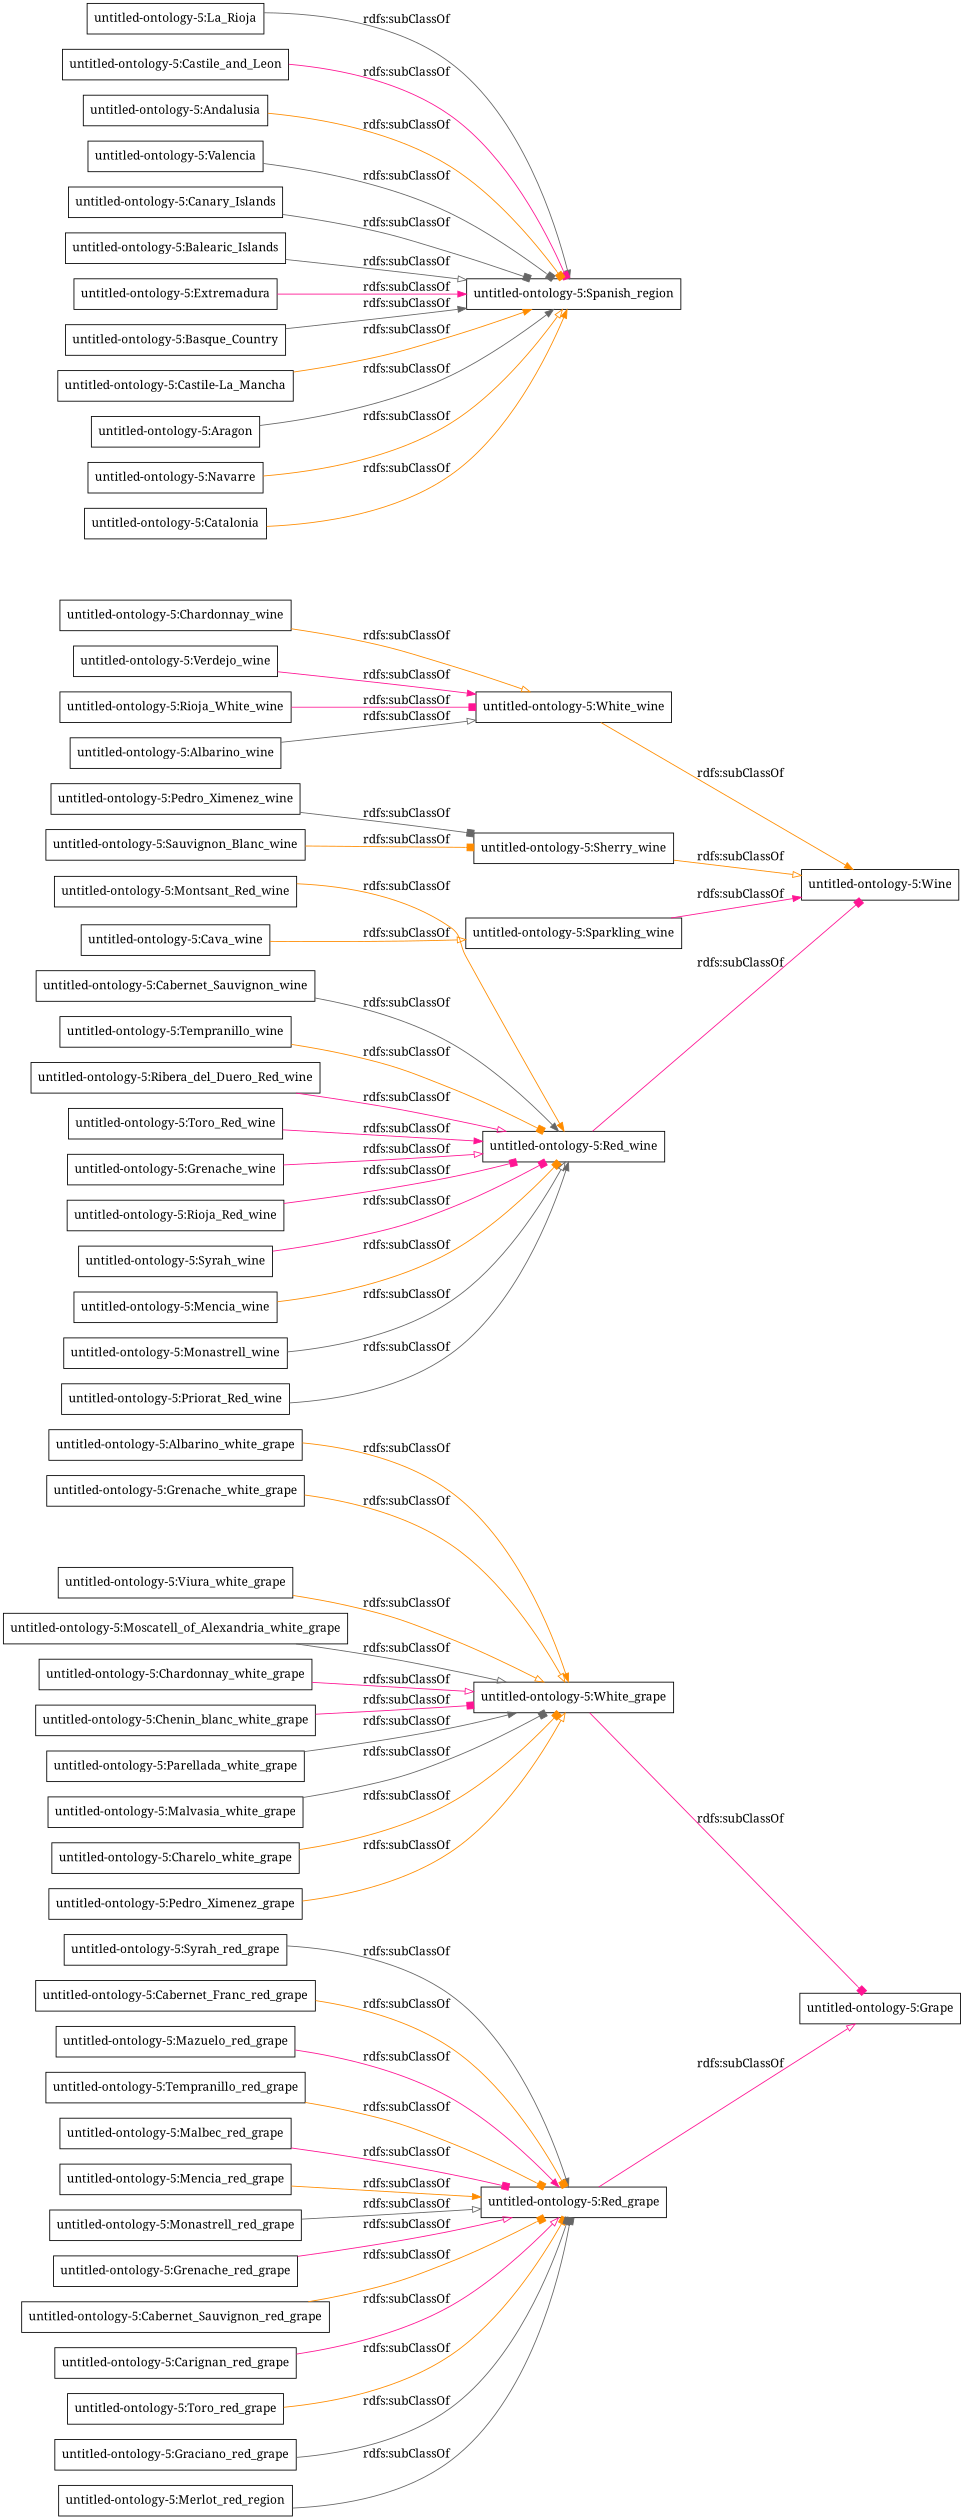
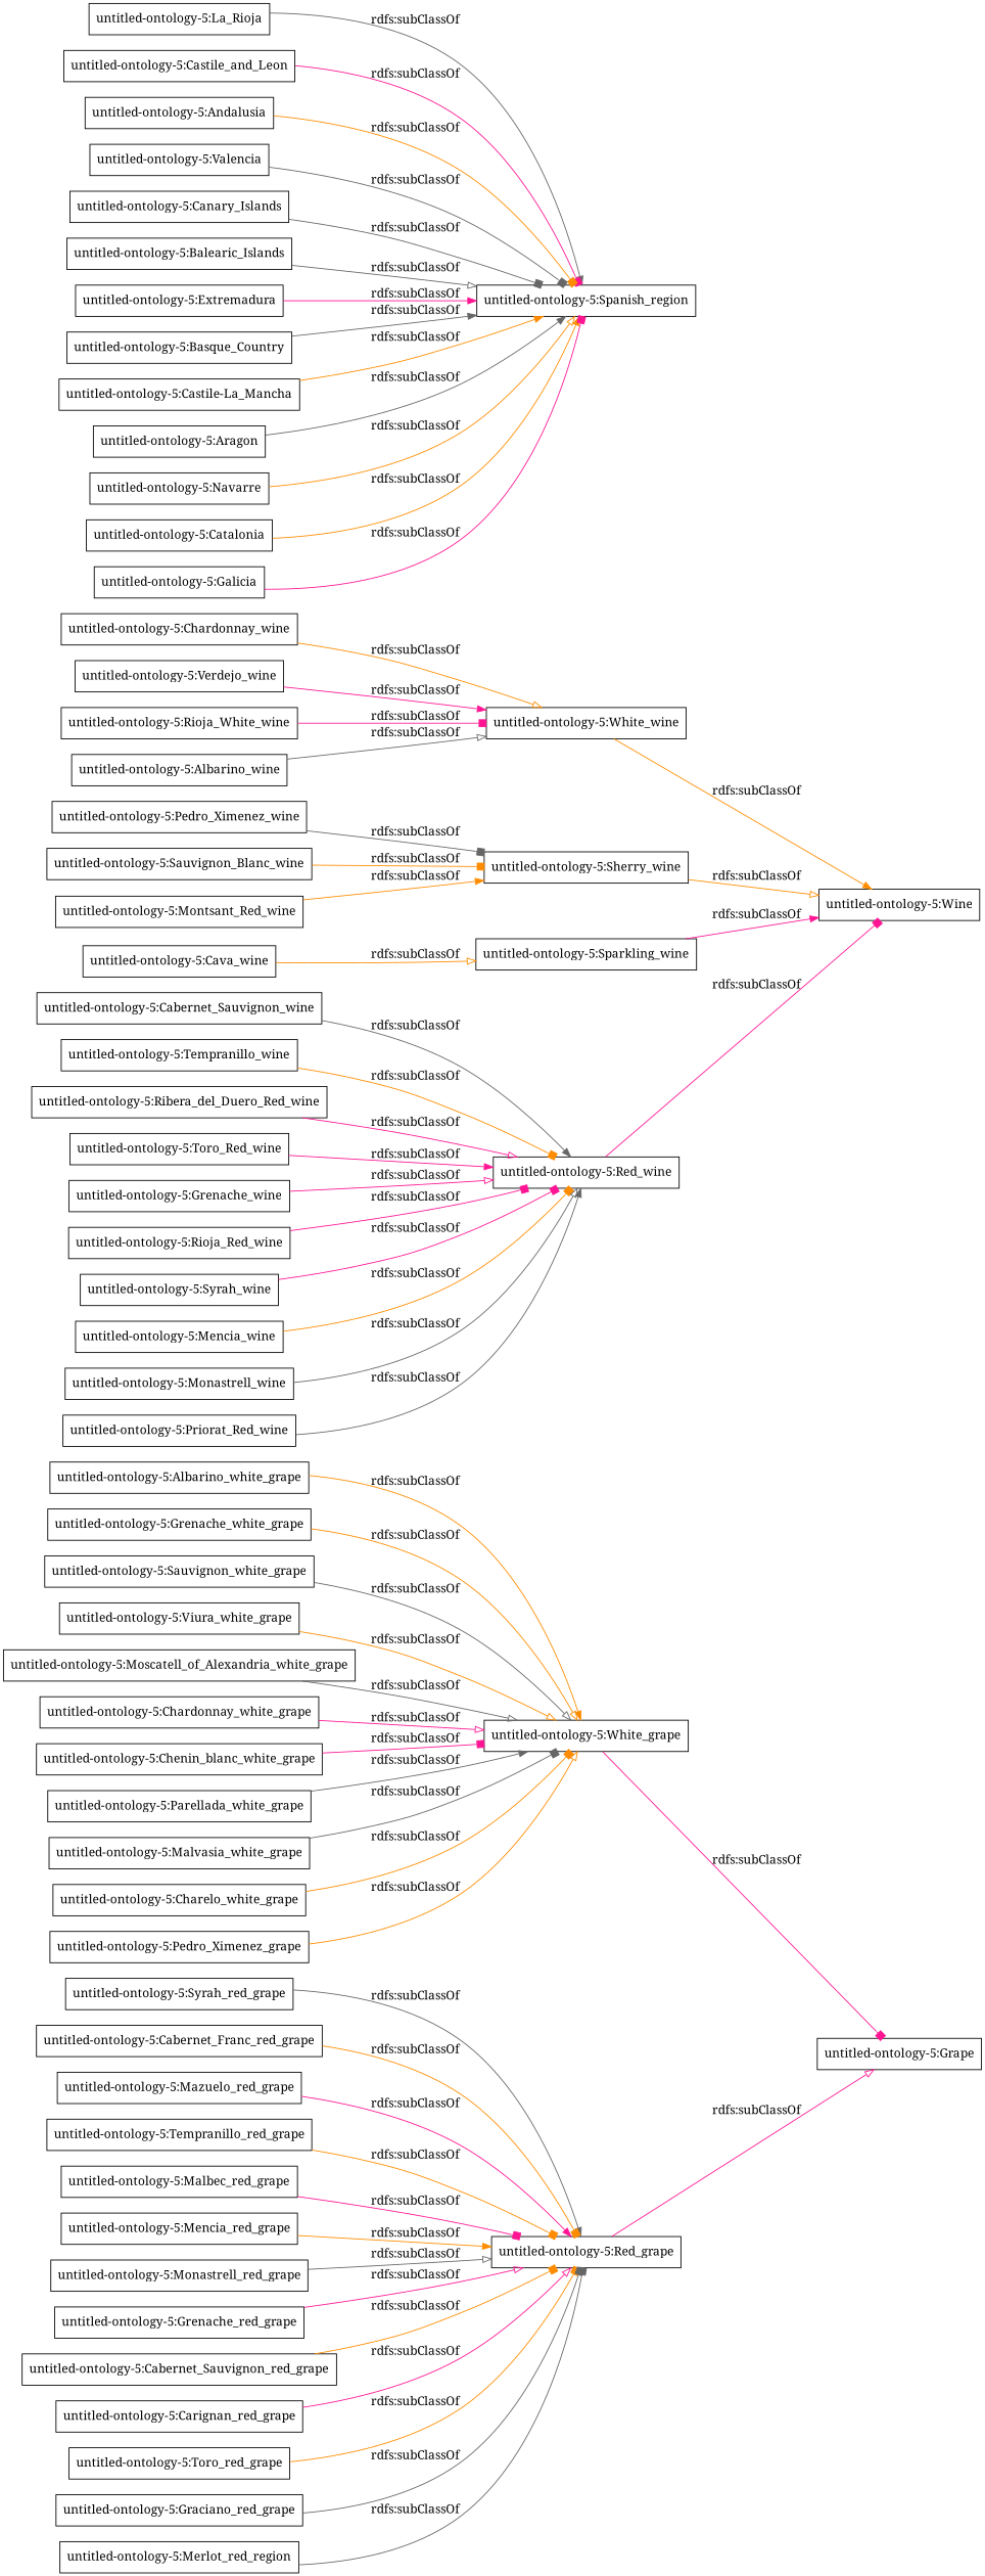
  digraph {
    fontname="Noto Serif"
    rankdir=LR
    node [color=black fontname="Noto Serif" shape=rectangle]
    edge [arrowhead=box color=darkorange fontname="Noto Serif"]
    "untitled-ontology-5:Syrah_red_grape"
    "untitled-ontology-5:Red_grape"
    "untitled-ontology-5:Grape"
+   "untitled-ontology-5:Sauvignon_white_grape"
    "untitled-ontology-5:White_grape"
    "untitled-ontology-5:Toro_Red_wine"
    "untitled-ontology-5:Red_wine"
    "untitled-ontology-5:Wine"
    "untitled-ontology-5:Chardonnay_wine"
    "untitled-ontology-5:White_wine"
    "untitled-ontology-5:La_Rioja"
    "untitled-ontology-5:Spanish_region"
    "untitled-ontology-5:Viura_white_grape"
    "untitled-ontology-5:Moscatell_of_Alexandria_white_grape"
    "untitled-ontology-5:Verdejo_wine"
    "untitled-ontology-5:Chardonnay_white_grape"
    "untitled-ontology-5:Castile_and_Leon"
    "untitled-ontology-5:Chenin_blanc_white_grape"
    n19 [label="untitled-ontology-5:Merlot_red_region"]
    "untitled-ontology-5:Rioja_Red_wine"
    "untitled-ontology-5:Andalusia"
    "untitled-ontology-5:Sherry_wine"
    "untitled-ontology-5:Parellada_white_grape"
    "untitled-ontology-5:Valencia"
    "untitled-ontology-5:Cabernet_Franc_red_grape"
    "untitled-ontology-5:Canary_Islands"
    "untitled-ontology-5:Balearic_Islands"
    "untitled-ontology-5:Mazuelo_red_grape"
    "untitled-ontology-5:Pedro_Ximenez_wine"
    "untitled-ontology-5:Tempranillo_red_grape"
    "untitled-ontology-5:Grenache_wine"
    "untitled-ontology-5:Malbec_red_grape"
    "untitled-ontology-5:Mencia_red_grape"
    "untitled-ontology-5:Syrah_wine"
    "untitled-ontology-5:Extremadura"
    "untitled-ontology-5:Priorat_Red_wine"
    "untitled-ontology-5:Malvasia_white_grape"
    "untitled-ontology-5:Basque_Country"
    "untitled-ontology-5:Charelo_white_grape"
    "untitled-ontology-5:Mencia_wine"
    "untitled-ontology-5:Sparkling_wine"
    "untitled-ontology-5:Monastrell_wine"
    "untitled-ontology-5:Cava_wine"
    "untitled-ontology-5:Cabernet_Sauvignon_wine"
    "untitled-ontology-5:Pedro_Ximenez_grape"
    "untitled-ontology-5:Albarino_white_grape"
    "untitled-ontology-5:Castile-La_Mancha"
    "untitled-ontology-5:Tempranillo_wine"
    "untitled-ontology-5:Ribera_del_Duero_Red_wine"
    "untitled-ontology-5:Aragon"
    "untitled-ontology-5:Rioja_White_wine"
    "untitled-ontology-5:Sauvignon_Blanc_wine"
    "untitled-ontology-5:Montsant_Red_wine"
    "untitled-ontology-5:Monastrell_red_grape"
    "untitled-ontology-5:Navarre"
    "untitled-ontology-5:Grenache_red_grape"
    "untitled-ontology-5:Catalonia"
    "untitled-ontology-5:Cabernet_Sauvignon_red_grape"
    "untitled-ontology-5:Carignan_red_grape"
    "untitled-ontology-5:Toro_red_grape"
+   "untitled-ontology-5:Galicia"
    "untitled-ontology-5:Albarino_wine"
    "untitled-ontology-5:Graciano_red_grape"
    "untitled-ontology-5:Grenache_white_grape"
    "untitled-ontology-5:Syrah_red_grape" -> "untitled-ontology-5:Red_grape" [arrowhead=normal color=gray40 label="rdfs:subClassOf"]
    "untitled-ontology-5:Red_grape" -> "untitled-ontology-5:Grape" [arrowhead=onormal color=deeppink label="rdfs:subClassOf"]
+   "untitled-ontology-5:Sauvignon_white_grape" -> "untitled-ontology-5:White_grape" [arrowhead=onormal color=gray40 label="rdfs:subClassOf"]
    "untitled-ontology-5:White_grape" -> "untitled-ontology-5:Grape" [color=deeppink label="rdfs:subClassOf"]
    "untitled-ontology-5:Toro_Red_wine" -> "untitled-ontology-5:Red_wine" [arrowhead=normal color=deeppink label="rdfs:subClassOf"]
    "untitled-ontology-5:Red_wine" -> "untitled-ontology-5:Wine" [color=deeppink label="rdfs:subClassOf"]
    "untitled-ontology-5:Chardonnay_wine" -> "untitled-ontology-5:White_wine" [arrowhead=onormal label="rdfs:subClassOf"]
    "untitled-ontology-5:White_wine" -> "untitled-ontology-5:Wine" [arrowhead=normal label="rdfs:subClassOf"]
    "untitled-ontology-5:La_Rioja" -> "untitled-ontology-5:Spanish_region" [arrowhead=normal color=gray40 label="rdfs:subClassOf"]
    "untitled-ontology-5:Viura_white_grape" -> "untitled-ontology-5:White_grape" [arrowhead=onormal label="rdfs:subClassOf"]
    "untitled-ontology-5:Moscatell_of_Alexandria_white_grape" -> "untitled-ontology-5:White_grape" [arrowhead=onormal color=gray40 label="rdfs:subClassOf"]
    "untitled-ontology-5:Verdejo_wine" -> "untitled-ontology-5:White_wine" [arrowhead=normal color=deeppink label="rdfs:subClassOf"]
    "untitled-ontology-5:Chardonnay_white_grape" -> "untitled-ontology-5:White_grape" [arrowhead=onormal color=deeppink label="rdfs:subClassOf"]
    "untitled-ontology-5:Castile_and_Leon" -> "untitled-ontology-5:Spanish_region" [color=deeppink label="rdfs:subClassOf"]
    "untitled-ontology-5:Chenin_blanc_white_grape" -> "untitled-ontology-5:White_grape" [color=deeppink label="rdfs:subClassOf"]
    n19 -> "untitled-ontology-5:Red_grape" [color=gray40 label="rdfs:subClassOf"]
    "untitled-ontology-5:Rioja_Red_wine" -> "untitled-ontology-5:Red_wine" [color=deeppink label="rdfs:subClassOf"]
    "untitled-ontology-5:Andalusia" -> "untitled-ontology-5:Spanish_region" [label="rdfs:subClassOf"]
    "untitled-ontology-5:Sherry_wine" -> "untitled-ontology-5:Wine" [arrowhead=onormal label="rdfs:subClassOf"]
    "untitled-ontology-5:Parellada_white_grape" -> "untitled-ontology-5:White_grape" [arrowhead=normal color=gray40 label="rdfs:subClassOf"]
    "untitled-ontology-5:Valencia" -> "untitled-ontology-5:Spanish_region" [color=gray40 label="rdfs:subClassOf"]
    "untitled-ontology-5:Cabernet_Franc_red_grape" -> "untitled-ontology-5:Red_grape" [label="rdfs:subClassOf"]
    "untitled-ontology-5:Canary_Islands" -> "untitled-ontology-5:Spanish_region" [color=gray40 label="rdfs:subClassOf"]
    "untitled-ontology-5:Balearic_Islands" -> "untitled-ontology-5:Spanish_region" [arrowhead=onormal color=gray40 label="rdfs:subClassOf"]
    "untitled-ontology-5:Mazuelo_red_grape" -> "untitled-ontology-5:Red_grape" [arrowhead=normal color=deeppink label="rdfs:subClassOf"]
    "untitled-ontology-5:Pedro_Ximenez_wine" -> "untitled-ontology-5:Sherry_wine" [color=gray40 label="rdfs:subClassOf"]
    "untitled-ontology-5:Tempranillo_red_grape" -> "untitled-ontology-5:Red_grape" [label="rdfs:subClassOf"]
    "untitled-ontology-5:Grenache_wine" -> "untitled-ontology-5:Red_wine" [arrowhead=onormal color=deeppink label="rdfs:subClassOf"]
    "untitled-ontology-5:Malbec_red_grape" -> "untitled-ontology-5:Red_grape" [color=deeppink label="rdfs:subClassOf"]
    "untitled-ontology-5:Mencia_red_grape" -> "untitled-ontology-5:Red_grape" [arrowhead=normal label="rdfs:subClassOf"]
    "untitled-ontology-5:Syrah_wine" -> "untitled-ontology-5:Red_wine" [color=deeppink label="rdfs:subClassOf"]
    "untitled-ontology-5:Extremadura" -> "untitled-ontology-5:Spanish_region" [arrowhead=normal color=deeppink label="rdfs:subClassOf"]
    "untitled-ontology-5:Priorat_Red_wine" -> "untitled-ontology-5:Red_wine" [arrowhead=normal color=gray40 label="rdfs:subClassOf"]
    "untitled-ontology-5:Malvasia_white_grape" -> "untitled-ontology-5:White_grape" [color=gray40 label="rdfs:subClassOf"]
    "untitled-ontology-5:Basque_Country" -> "untitled-ontology-5:Spanish_region" [arrowhead=normal color=gray40 label="rdfs:subClassOf"]
    "untitled-ontology-5:Charelo_white_grape" -> "untitled-ontology-5:White_grape" [label="rdfs:subClassOf"]
    "untitled-ontology-5:Mencia_wine" -> "untitled-ontology-5:Red_wine" [label="rdfs:subClassOf"]
    "untitled-ontology-5:Sparkling_wine" -> "untitled-ontology-5:Wine" [arrowhead=normal color=deeppink label="rdfs:subClassOf"]
    "untitled-ontology-5:Monastrell_wine" -> "untitled-ontology-5:Red_wine" [arrowhead=onormal color=gray40 label="rdfs:subClassOf"]
    "untitled-ontology-5:Cava_wine" -> "untitled-ontology-5:Sparkling_wine" [arrowhead=onormal label="rdfs:subClassOf"]
    "untitled-ontology-5:Cabernet_Sauvignon_wine" -> "untitled-ontology-5:Red_wine" [arrowhead=normal color=gray40 label="rdfs:subClassOf"]
    "untitled-ontology-5:Pedro_Ximenez_grape" -> "untitled-ontology-5:White_grape" [arrowhead=onormal label="rdfs:subClassOf"]
    "untitled-ontology-5:Albarino_white_grape" -> "untitled-ontology-5:White_grape" [arrowhead=normal label="rdfs:subClassOf"]
    "untitled-ontology-5:Castile-La_Mancha" -> "untitled-ontology-5:Spanish_region" [arrowhead=normal label="rdfs:subClassOf"]
    "untitled-ontology-5:Tempranillo_wine" -> "untitled-ontology-5:Red_wine" [label="rdfs:subClassOf"]
    "untitled-ontology-5:Ribera_del_Duero_Red_wine" -> "untitled-ontology-5:Red_wine" [arrowhead=onormal color=deeppink label="rdfs:subClassOf"]
    "untitled-ontology-5:Aragon" -> "untitled-ontology-5:Spanish_region" [arrowhead=normal color=gray40 label="rdfs:subClassOf"]
    "untitled-ontology-5:Rioja_White_wine" -> "untitled-ontology-5:White_wine" [color=deeppink label="rdfs:subClassOf"]
    "untitled-ontology-5:Sauvignon_Blanc_wine" -> "untitled-ontology-5:Sherry_wine" [label="rdfs:subClassOf"]
-   "untitled-ontology-5:Montsant_Red_wine" -> "untitled-ontology-5:Red_wine" [arrowhead=normal label="rdfs:subClassOf"]
+   "untitled-ontology-5:Montsant_Red_wine" -> "untitled-ontology-5:Sherry_wine" [arrowhead=normal label="rdfs:subClassOf"]
    "untitled-ontology-5:Monastrell_red_grape" -> "untitled-ontology-5:Red_grape" [arrowhead=onormal color=gray40 label="rdfs:subClassOf"]
    "untitled-ontology-5:Navarre" -> "untitled-ontology-5:Spanish_region" [arrowhead=onormal label="rdfs:subClassOf"]
    "untitled-ontology-5:Grenache_red_grape" -> "untitled-ontology-5:Red_grape" [arrowhead=onormal color=deeppink label="rdfs:subClassOf"]
    "untitled-ontology-5:Catalonia" -> "untitled-ontology-5:Spanish_region" [arrowhead=normal label="rdfs:subClassOf"]
    "untitled-ontology-5:Cabernet_Sauvignon_red_grape" -> "untitled-ontology-5:Red_grape" [label="rdfs:subClassOf"]
    "untitled-ontology-5:Carignan_red_grape" -> "untitled-ontology-5:Red_grape" [arrowhead=onormal color=deeppink label="rdfs:subClassOf"]
    "untitled-ontology-5:Toro_red_grape" -> "untitled-ontology-5:Red_grape" [label="rdfs:subClassOf"]
+   "untitled-ontology-5:Galicia" -> "untitled-ontology-5:Spanish_region" [color=deeppink label="rdfs:subClassOf"]
    "untitled-ontology-5:Albarino_wine" -> "untitled-ontology-5:White_wine" [arrowhead=onormal color=gray40 label="rdfs:subClassOf"]
    "untitled-ontology-5:Graciano_red_grape" -> "untitled-ontology-5:Red_grape" [color=gray40 label="rdfs:subClassOf"]
    "untitled-ontology-5:Grenache_white_grape" -> "untitled-ontology-5:White_grape" [arrowhead=onormal label="rdfs:subClassOf"]
  }
